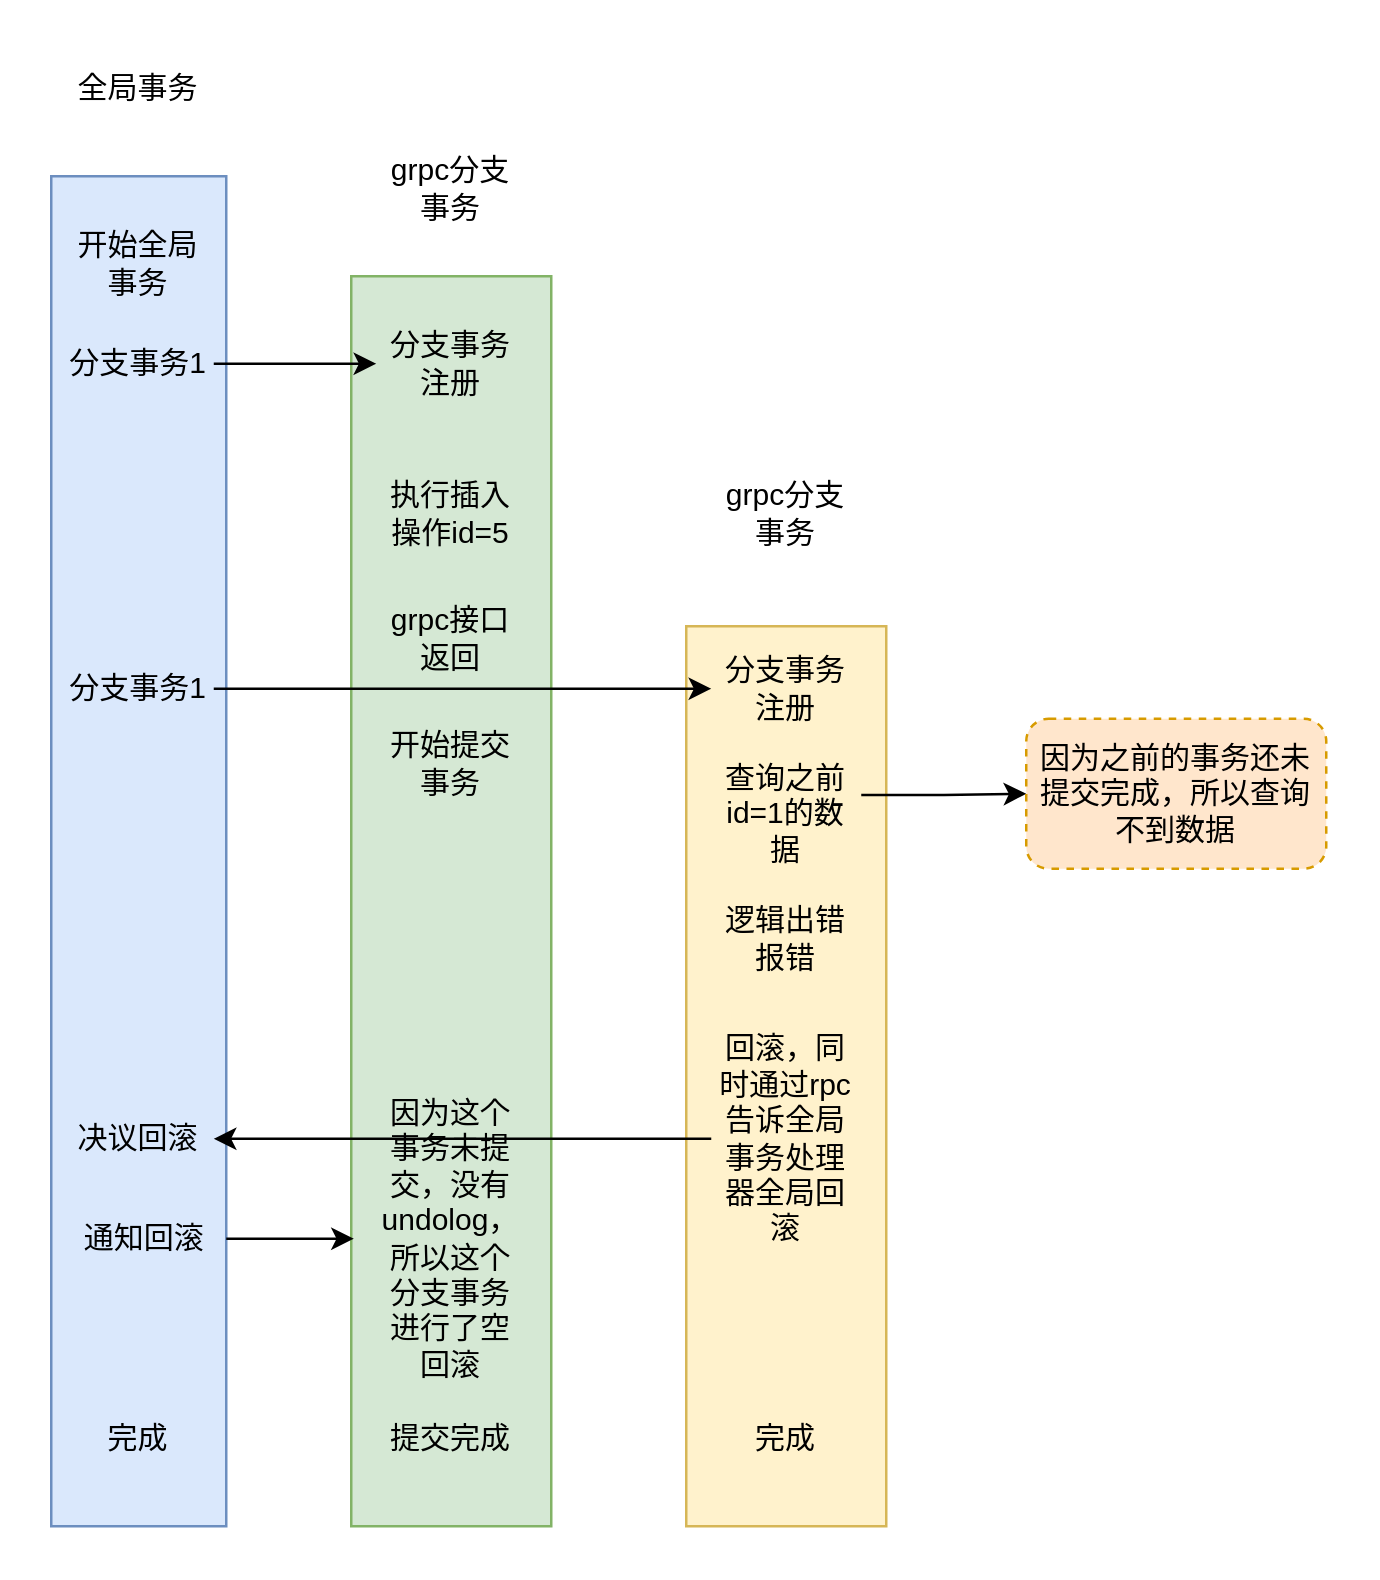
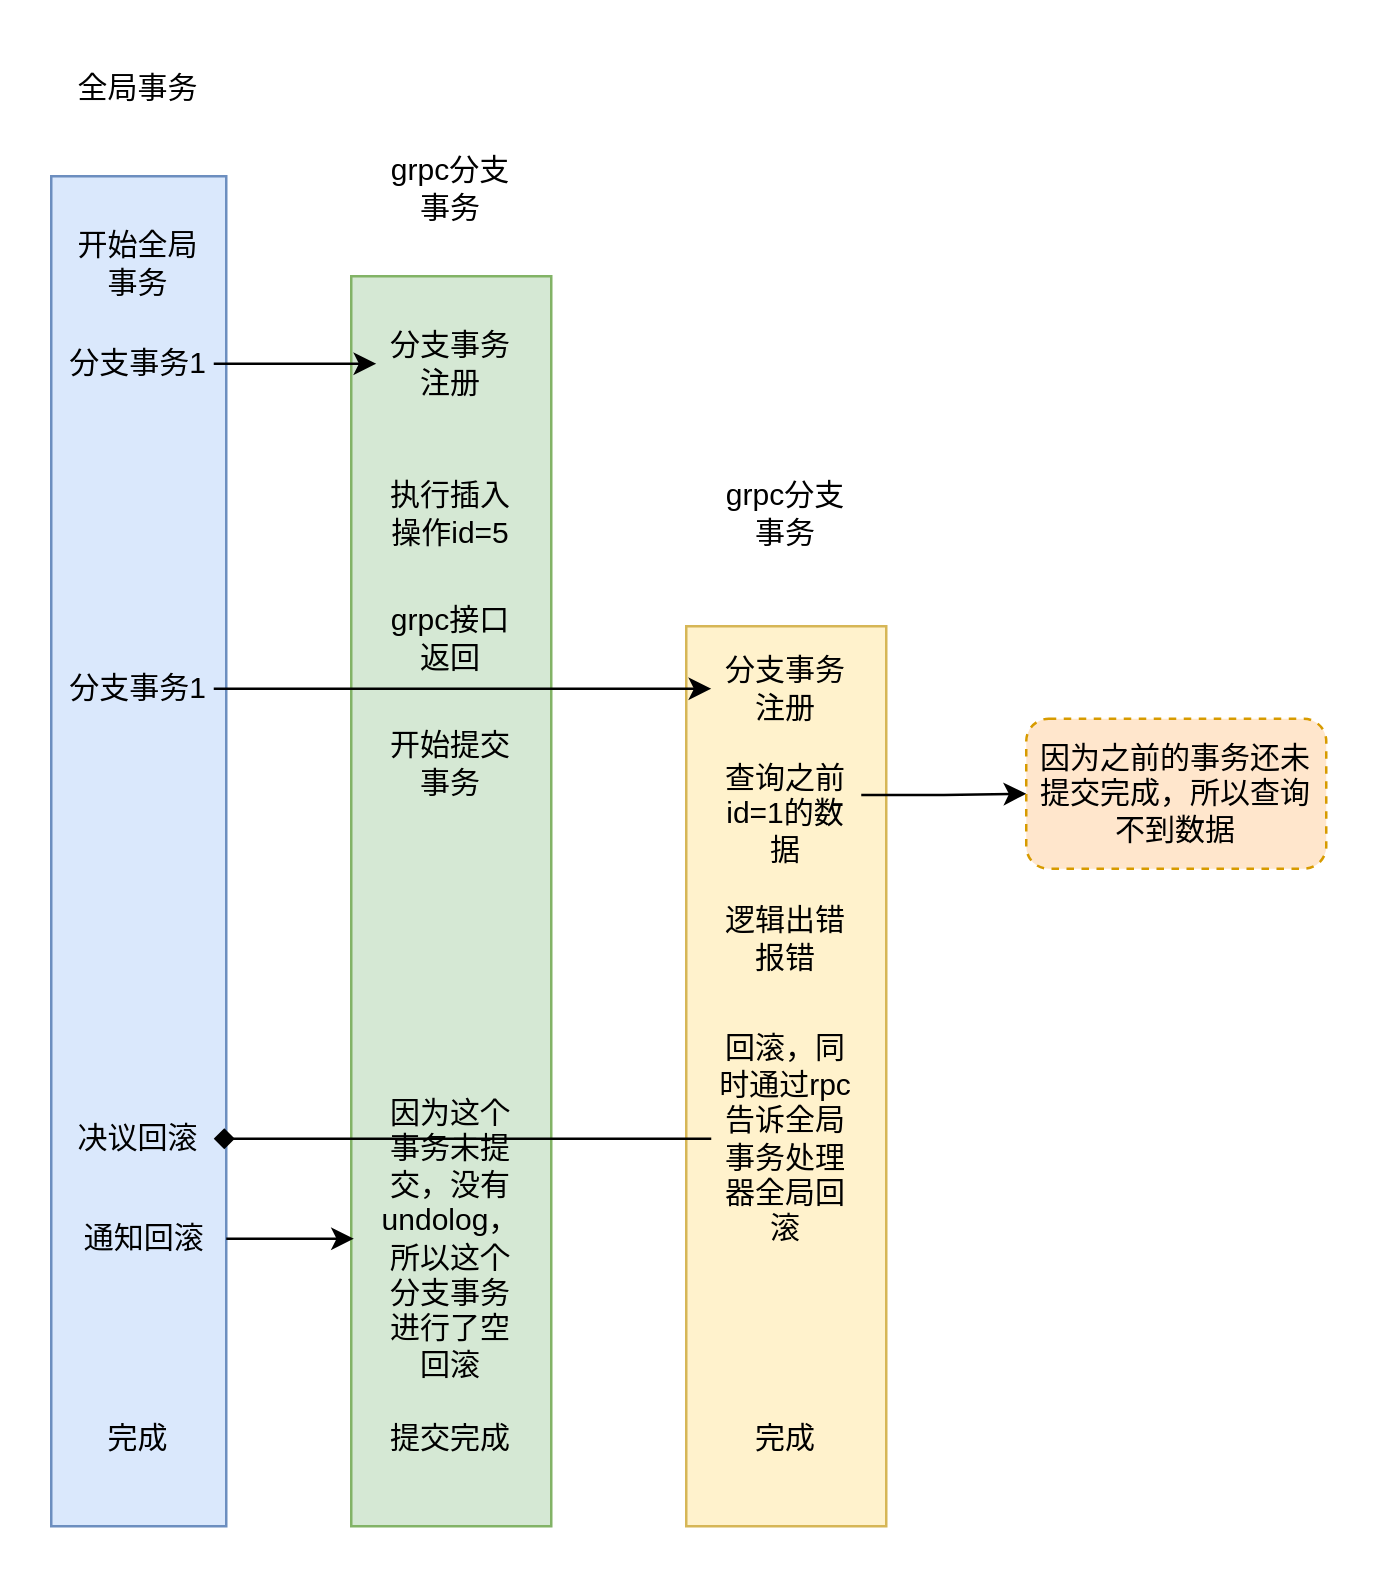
  <mxCell id="0" />
  <mxCell id="1" parent="0" />
  <mxCell id="2" value="" style="rounded=0;whiteSpace=wrap;html=1;fillColor=#dae8fc;strokeColor=#6c8ebf;" vertex="1" parent="1"><mxGeometry x="20" y="70" width="70" height="540" as="geometry" /></mxCell>
  <mxCell id="3" value="" style="rounded=0;whiteSpace=wrap;html=1;fillColor=#d5e8d4;strokeColor=#82b366;" vertex="1" parent="1"><mxGeometry x="140" y="110" width="80" height="500" as="geometry" /></mxCell>
  <mxCell id="4" value="" style="rounded=0;whiteSpace=wrap;html=1;fillColor=#fff2cc;strokeColor=#d6b656;" vertex="1" parent="1"><mxGeometry x="274" y="250" width="80" height="360" as="geometry" /></mxCell>
  <mxCell id="5" value="全局事务" style="text;html=1;strokeColor=none;fillColor=none;align=center;verticalAlign=middle;whiteSpace=wrap;rounded=0;" vertex="1" parent="1"><mxGeometry x="25" y="20" width="60" height="30" as="geometry" /></mxCell>
  <mxCell id="6" value="grpc分支事务" style="text;html=1;strokeColor=none;fillColor=none;align=center;verticalAlign=middle;whiteSpace=wrap;rounded=0;" vertex="1" parent="1"><mxGeometry x="150" y="60" width="60" height="30" as="geometry" /></mxCell>
  <mxCell id="7" value="grpc分支事务" style="text;html=1;strokeColor=none;fillColor=none;align=center;verticalAlign=middle;whiteSpace=wrap;rounded=0;" vertex="1" parent="1"><mxGeometry x="284" y="190" width="60" height="30" as="geometry" /></mxCell>
  <mxCell id="8" value="开始全局事务" style="text;html=1;strokeColor=none;fillColor=none;align=center;verticalAlign=middle;whiteSpace=wrap;rounded=0;" vertex="1" parent="1"><mxGeometry x="25" y="90" width="60" height="30" as="geometry" /></mxCell>
  <mxCell id="9" value="分支事务注册" style="text;html=1;strokeColor=none;fillColor=none;align=center;verticalAlign=middle;whiteSpace=wrap;rounded=0;" vertex="1" parent="1"><mxGeometry x="150" y="130" width="60" height="30" as="geometry" /></mxCell>
  <mxCell id="10" value="执行插入操作id=5" style="text;html=1;strokeColor=none;fillColor=none;align=center;verticalAlign=middle;whiteSpace=wrap;rounded=0;" vertex="1" parent="1"><mxGeometry x="150" y="190" width="60" height="30" as="geometry" /></mxCell>
  <mxCell id="11" value="grpc接口返回" style="text;html=1;strokeColor=none;fillColor=none;align=center;verticalAlign=middle;whiteSpace=wrap;rounded=0;" vertex="1" parent="1"><mxGeometry x="150" y="240" width="60" height="30" as="geometry" /></mxCell>
  <mxCell id="12" value="开始提交事务" style="text;html=1;strokeColor=none;fillColor=none;align=center;verticalAlign=middle;whiteSpace=wrap;rounded=0;" vertex="1" parent="1"><mxGeometry x="150" y="290" width="60" height="30" as="geometry" /></mxCell>
  <mxCell id="13" value="提交完成" style="text;html=1;strokeColor=none;fillColor=none;align=center;verticalAlign=middle;whiteSpace=wrap;rounded=0;" vertex="1" parent="1"><mxGeometry x="150" y="560" width="60" height="30" as="geometry" /></mxCell>
  <mxCell id="14" value="分支事务注册" style="text;html=1;strokeColor=none;fillColor=none;align=center;verticalAlign=middle;whiteSpace=wrap;rounded=0;" vertex="1" parent="1"><mxGeometry x="284" y="260" width="60" height="30" as="geometry" /></mxCell>
  <mxCell id="15" style="edgeStyle=orthogonalEdgeStyle;rounded=0;orthogonalLoop=1;jettySize=auto;html=1;exitX=1;exitY=0.5;exitDx=0;exitDy=0;" edge="1" parent="1" source="16" target="9"><mxGeometry relative="1" as="geometry" /></mxCell>
  <mxCell id="16" value="分支事务1" style="text;html=1;strokeColor=none;fillColor=none;align=center;verticalAlign=middle;whiteSpace=wrap;rounded=0;" vertex="1" parent="1"><mxGeometry x="25" y="130" width="60" height="30" as="geometry" /></mxCell>
  <mxCell id="17" style="edgeStyle=orthogonalEdgeStyle;rounded=0;orthogonalLoop=1;jettySize=auto;html=1;entryX=0;entryY=0.5;entryDx=0;entryDy=0;" edge="1" parent="1" source="18" target="14"><mxGeometry relative="1" as="geometry" /></mxCell>
  <mxCell id="18" value="分支事务1" style="text;html=1;strokeColor=none;fillColor=none;align=center;verticalAlign=middle;whiteSpace=wrap;rounded=0;" vertex="1" parent="1"><mxGeometry x="25" y="260" width="60" height="30" as="geometry" /></mxCell>
  <mxCell id="19" style="edgeStyle=orthogonalEdgeStyle;rounded=0;orthogonalLoop=1;jettySize=auto;html=1;exitX=1;exitY=0.25;exitDx=0;exitDy=0;entryX=0;entryY=0.5;entryDx=0;entryDy=0;" edge="1" parent="1" source="20" target="21"><mxGeometry relative="1" as="geometry" /></mxCell>
  <mxCell id="20" value="查询之前id=1的数据" style="text;html=1;strokeColor=none;fillColor=none;align=center;verticalAlign=middle;whiteSpace=wrap;rounded=0;" vertex="1" parent="1"><mxGeometry x="284" y="310" width="60" height="30" as="geometry" /></mxCell>
  <mxCell id="21" value="&lt;span&gt;因为之前的事务还未提交完成，所以查询不到数据&lt;/span&gt;" style="rounded=1;whiteSpace=wrap;html=1;fillColor=#ffe6cc;strokeColor=#d79b00;dashed=1;" vertex="1" parent="1"><mxGeometry x="410" y="287" width="120" height="60" as="geometry" /></mxCell>
  <mxCell id="22" value="逻辑出错报错" style="text;html=1;strokeColor=none;fillColor=none;align=center;verticalAlign=middle;whiteSpace=wrap;rounded=0;" vertex="1" parent="1"><mxGeometry x="284" y="360" width="60" height="30" as="geometry" /></mxCell>
- <mxCell id="23" style="edgeStyle=orthogonalEdgeStyle;rounded=0;orthogonalLoop=1;jettySize=auto;html=1;exitX=0;exitY=0.5;exitDx=0;exitDy=0;entryX=1;entryY=0.5;entryDx=0;entryDy=0;" edge="1" parent="1" source="24" target="25"><mxGeometry relative="1" as="geometry" /></mxCell>
+ <mxCell id="23" style="edgeStyle=orthogonalEdgeStyle;rounded=0;orthogonalLoop=1;jettySize=auto;html=1;exitX=0;exitY=0.5;exitDx=0;exitDy=0;entryX=1;entryY=0.5;entryDx=0;entryDy=0;endArrow=diamond;" edge="1" parent="1" source="24" target="25"><mxGeometry relative="1" as="geometry" /></mxCell>
  <mxCell id="24" value="回滚，同时通过rpc告诉全局事务处理器全局回滚" style="text;html=1;strokeColor=none;fillColor=none;align=center;verticalAlign=middle;whiteSpace=wrap;rounded=0;" vertex="1" parent="1"><mxGeometry x="284" y="440" width="60" height="30" as="geometry" /></mxCell>
  <mxCell id="25" value="决议回滚" style="text;html=1;strokeColor=none;fillColor=none;align=center;verticalAlign=middle;whiteSpace=wrap;rounded=0;" vertex="1" parent="1"><mxGeometry x="25" y="440" width="60" height="30" as="geometry" /></mxCell>
  <mxCell id="26" style="edgeStyle=orthogonalEdgeStyle;rounded=0;orthogonalLoop=1;jettySize=auto;html=1;exitX=1;exitY=0.5;exitDx=0;exitDy=0;entryX=0.013;entryY=0.77;entryDx=0;entryDy=0;entryPerimeter=0;" edge="1" parent="1" source="27" target="3"><mxGeometry relative="1" as="geometry" /></mxCell>
  <mxCell id="27" value="通知回滚" style="text;html=1;strokeColor=none;fillColor=none;align=center;verticalAlign=middle;whiteSpace=wrap;rounded=0;" vertex="1" parent="1"><mxGeometry x="25" y="480" width="65" height="30" as="geometry" /></mxCell>
  <mxCell id="28" value="因为这个事务未提交，没有undolog，所以这个分支事务进行了空回滚" style="text;html=1;strokeColor=none;fillColor=none;align=center;verticalAlign=middle;whiteSpace=wrap;rounded=0;" vertex="1" parent="1"><mxGeometry x="150" y="480" width="60" height="30" as="geometry" /></mxCell>
  <mxCell id="29" value="完成" style="text;html=1;strokeColor=none;fillColor=none;align=center;verticalAlign=middle;whiteSpace=wrap;rounded=0;" vertex="1" parent="1"><mxGeometry x="25" y="560" width="60" height="30" as="geometry" /></mxCell>
  <mxCell id="30" value="完成" style="text;html=1;strokeColor=none;fillColor=none;align=center;verticalAlign=middle;whiteSpace=wrap;rounded=0;" vertex="1" parent="1"><mxGeometry x="284" y="560" width="60" height="30" as="geometry" /></mxCell>
